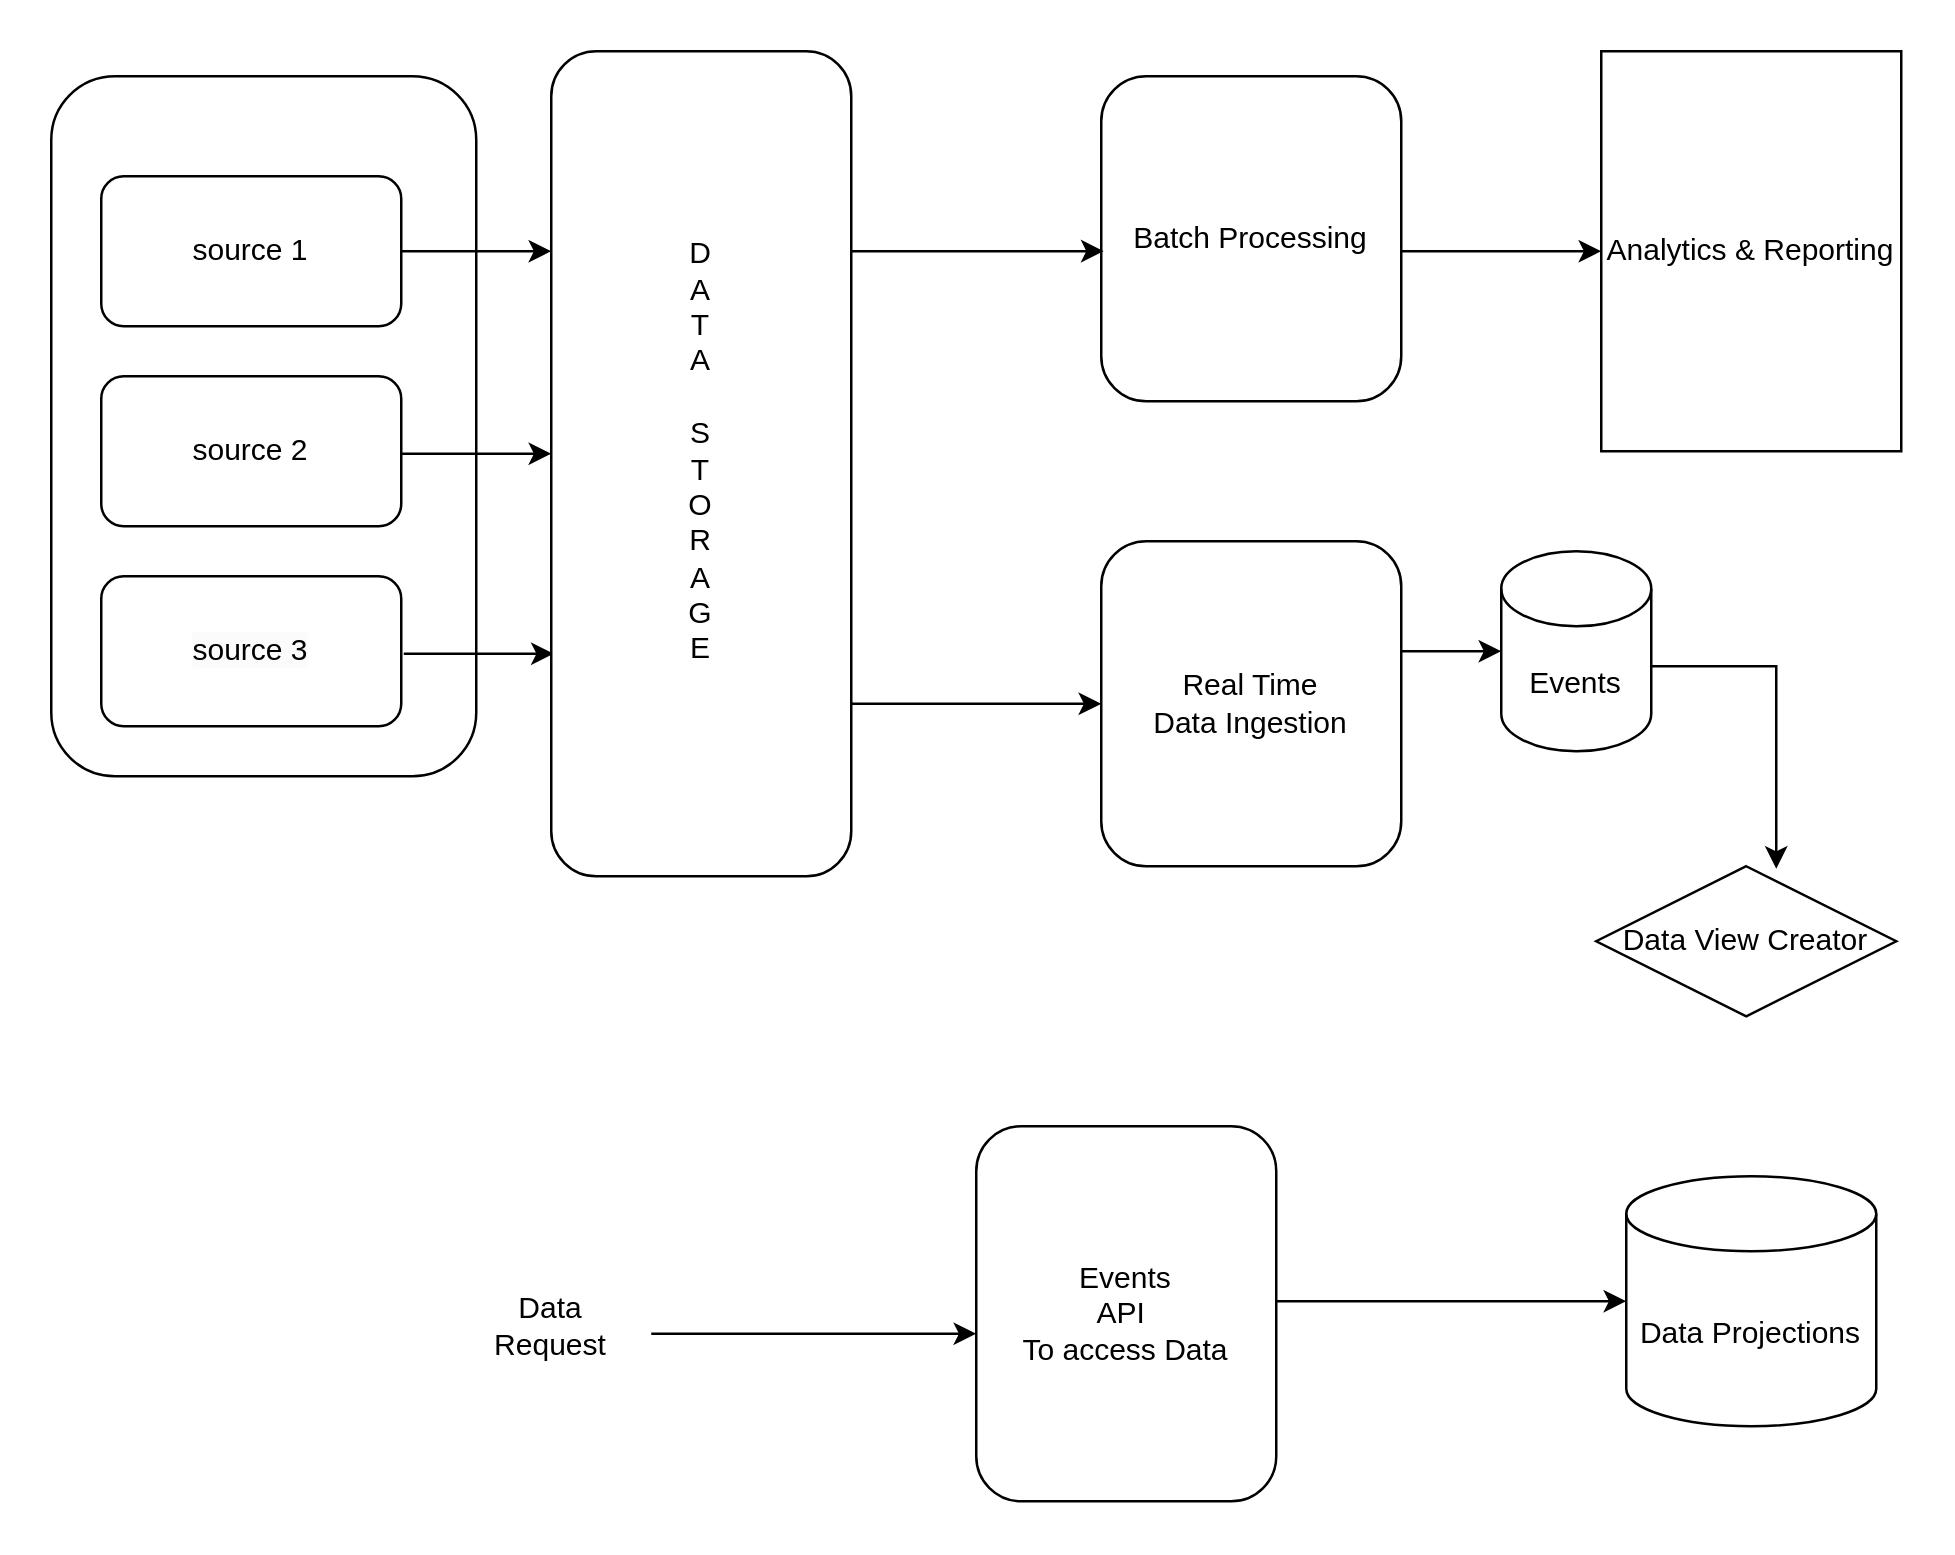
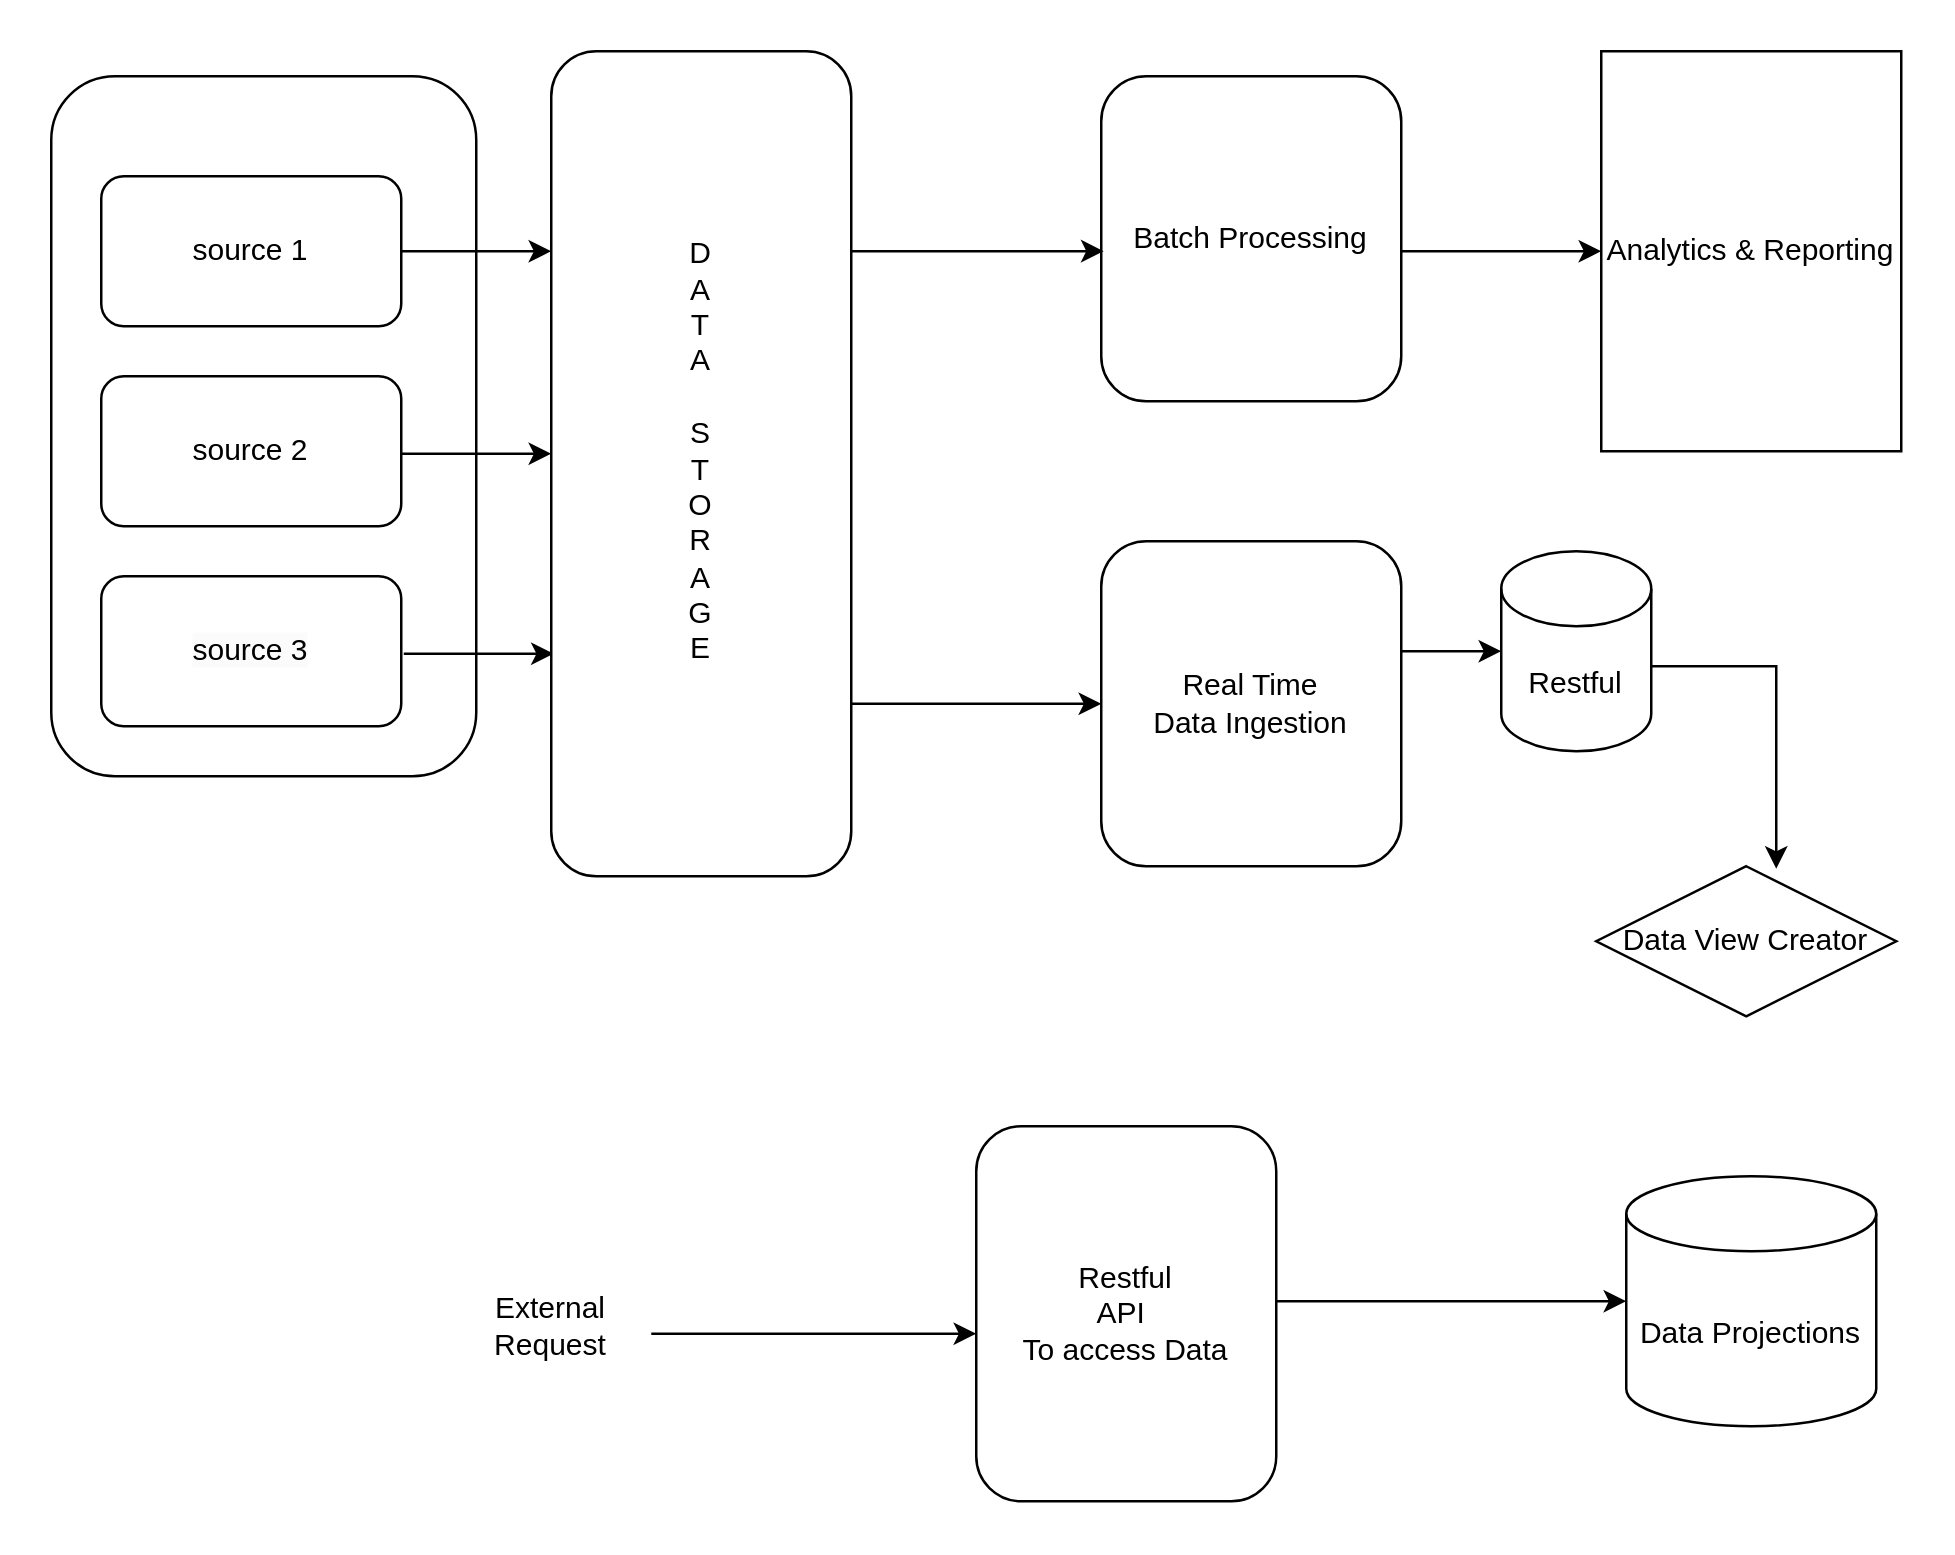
  <mxCell id="0" />
  <mxCell id="1" parent="0" />
  <mxCell id="2" value="" style="rounded=1;whiteSpace=wrap;html=1;" vertex="1" parent="1"><mxGeometry x="20" y="30" width="170" height="280" as="geometry" /></mxCell>
  <mxCell id="3" value="source 1" style="rounded=1;whiteSpace=wrap;html=1;" vertex="1" parent="1"><mxGeometry x="40" y="70" width="120" height="60" as="geometry" /></mxCell>
  <mxCell id="4" value="source 2" style="rounded=1;whiteSpace=wrap;html=1;" vertex="1" parent="1"><mxGeometry x="40" y="150" width="120" height="60" as="geometry" /></mxCell>
  <mxCell id="5" value="&lt;span style=&quot;color: rgb(0, 0, 0); font-family: Helvetica; font-size: 12px; font-style: normal; font-variant-ligatures: normal; font-variant-caps: normal; font-weight: 400; letter-spacing: normal; orphans: 2; text-align: center; text-indent: 0px; text-transform: none; widows: 2; word-spacing: 0px; -webkit-text-stroke-width: 0px; background-color: rgb(251, 251, 251); text-decoration-thickness: initial; text-decoration-style: initial; text-decoration-color: initial; float: none; display: inline !important;&quot;&gt;source 3&lt;/span&gt;" style="rounded=1;whiteSpace=wrap;html=1;" vertex="1" parent="1"><mxGeometry x="40" y="230" width="120" height="60" as="geometry" /></mxCell>
  <mxCell id="6" value="" style="endArrow=classic;html=1;rounded=0;" edge="1" parent="1"><mxGeometry width="50" height="50" relative="1" as="geometry"><mxPoint x="160" y="100" as="sourcePoint" /><mxPoint x="220" y="100" as="targetPoint" /></mxGeometry></mxCell>
  <mxCell id="7" value="" style="endArrow=classic;html=1;rounded=0;" edge="1" parent="1"><mxGeometry width="50" height="50" relative="1" as="geometry"><mxPoint x="160" y="181" as="sourcePoint" /><mxPoint x="220" y="181" as="targetPoint" /></mxGeometry></mxCell>
  <mxCell id="8" value="" style="endArrow=classic;html=1;rounded=0;" edge="1" parent="1"><mxGeometry width="50" height="50" relative="1" as="geometry"><mxPoint x="161" y="261" as="sourcePoint" /><mxPoint x="221" y="261" as="targetPoint" /></mxGeometry></mxCell>
  <mxCell id="9" value="Real Time &lt;br&gt;Data Ingestion" style="rounded=1;whiteSpace=wrap;html=1;" vertex="1" parent="1"><mxGeometry x="440" y="216" width="120" height="130" as="geometry" /></mxCell>
  <mxCell id="10" value="" style="rounded=1;whiteSpace=wrap;html=1;" vertex="1" parent="1"><mxGeometry x="220" y="20" width="120" height="330" as="geometry" /></mxCell>
  <mxCell id="11" value="D&lt;br&gt;A&lt;br&gt;T&lt;br&gt;A&lt;br&gt;&lt;br&gt;S&lt;br&gt;T&lt;br&gt;O&lt;br&gt;R&lt;br&gt;A&lt;br&gt;G&lt;br&gt;E" style="text;html=1;strokeColor=none;fillColor=none;align=center;verticalAlign=middle;whiteSpace=wrap;rounded=0;" vertex="1" parent="1"><mxGeometry x="250" y="50" width="60" height="260" as="geometry" /></mxCell>
  <mxCell id="12" value="" style="endArrow=classic;html=1;rounded=0;exitX=1;exitY=0.791;exitDx=0;exitDy=0;exitPerimeter=0;" edge="1" parent="1" source="10" target="9"><mxGeometry width="50" height="50" relative="1" as="geometry"><mxPoint x="350" y="290" as="sourcePoint" /><mxPoint x="430" y="290.5" as="targetPoint" /></mxGeometry></mxCell>
  <mxCell id="13" value="Batch Processing" style="rounded=1;whiteSpace=wrap;html=1;" vertex="1" parent="1"><mxGeometry x="440" y="30" width="120" height="130" as="geometry" /></mxCell>
  <mxCell id="14" value="" style="endArrow=classic;html=1;rounded=0;entryX=0.008;entryY=0.692;entryDx=0;entryDy=0;entryPerimeter=0;" edge="1" parent="1"><mxGeometry width="50" height="50" relative="1" as="geometry"><mxPoint x="340" y="100" as="sourcePoint" /><mxPoint x="440.96" y="99.96" as="targetPoint" /></mxGeometry></mxCell>
  <mxCell id="15" value="Analytics &amp;amp; Reporting" style="whiteSpace=wrap;html=1;rounded=0;" vertex="1" parent="1"><mxGeometry x="640" y="20" width="120" height="160" as="geometry" /></mxCell>
  <mxCell id="16" value="" style="endArrow=classic;html=1;rounded=0;entryX=0;entryY=0.5;entryDx=0;entryDy=0;" edge="1" parent="1" target="15"><mxGeometry width="50" height="50" relative="1" as="geometry"><mxPoint x="560" y="100" as="sourcePoint" /><mxPoint x="610" y="50" as="targetPoint" /></mxGeometry></mxCell>
  <mxCell id="17" value="Data Projections" style="shape=cylinder3;whiteSpace=wrap;html=1;boundedLbl=1;backgroundOutline=1;size=15;" vertex="1" parent="1"><mxGeometry x="650" y="470" width="100" height="100" as="geometry" /></mxCell>
- <mxCell id="18" value="Events" style="shape=cylinder3;whiteSpace=wrap;html=1;boundedLbl=1;backgroundOutline=1;size=15;" vertex="1" parent="1"><mxGeometry x="600" y="220" width="60" height="80" as="geometry" /></mxCell>
+ <mxCell id="18" value="Restful" style="shape=cylinder3;whiteSpace=wrap;html=1;boundedLbl=1;backgroundOutline=1;size=15;" vertex="1" parent="1"><mxGeometry x="600" y="220" width="60" height="80" as="geometry" /></mxCell>
  <mxCell id="19" value="" style="endArrow=classic;html=1;rounded=0;" edge="1" parent="1"><mxGeometry width="50" height="50" relative="1" as="geometry"><mxPoint x="560" y="260" as="sourcePoint" /><mxPoint x="600" y="260" as="targetPoint" /></mxGeometry></mxCell>
  <mxCell id="20" value="Data View Creator" style="rhombus;whiteSpace=wrap;html=1;" vertex="1" parent="1"><mxGeometry x="638" y="346" width="120" height="60" as="geometry" /></mxCell>
  <mxCell id="21" value="" style="endArrow=classic;html=1;rounded=0;entryX=0.6;entryY=0.017;entryDx=0;entryDy=0;entryPerimeter=0;" edge="1" parent="1" target="20"><mxGeometry width="50" height="50" relative="1" as="geometry"><mxPoint x="660" y="266" as="sourcePoint" /><mxPoint x="710" y="216" as="targetPoint" /><Array as="points"><mxPoint x="710" y="266" /></Array></mxGeometry></mxCell>
- <mxCell id="22" value="Events &lt;br&gt;API&amp;nbsp;&lt;br&gt;To access Data&lt;br&gt;" style="rounded=1;whiteSpace=wrap;html=1;" vertex="1" parent="1"><mxGeometry x="390" y="450" width="120" height="150" as="geometry" /></mxCell>
+ <mxCell id="22" value="Restful &lt;br&gt;API&amp;nbsp;&lt;br&gt;To access Data&lt;br&gt;" style="rounded=1;whiteSpace=wrap;html=1;" vertex="1" parent="1"><mxGeometry x="390" y="450" width="120" height="150" as="geometry" /></mxCell>
  <mxCell id="23" value="" style="endArrow=classic;html=1;rounded=0;entryX=0;entryY=0.5;entryDx=0;entryDy=0;entryPerimeter=0;" edge="1" parent="1" target="17"><mxGeometry width="50" height="50" relative="1" as="geometry"><mxPoint x="510" y="520" as="sourcePoint" /><mxPoint x="560" y="470" as="targetPoint" /></mxGeometry></mxCell>
  <mxCell id="24" value="" style="endArrow=classic;html=1;rounded=0;" edge="1" parent="1"><mxGeometry width="50" height="50" relative="1" as="geometry"><mxPoint x="260" y="533" as="sourcePoint" /><mxPoint x="390" y="533" as="targetPoint" /></mxGeometry></mxCell>
- <mxCell id="25" value="Data&lt;br&gt;Request" style="text;html=1;strokeColor=none;fillColor=none;align=center;verticalAlign=middle;whiteSpace=wrap;rounded=0;" vertex="1" parent="1"><mxGeometry x="170" y="500" width="100" height="60" as="geometry" /></mxCell>
+ <mxCell id="25" value="External&lt;br&gt;Request" style="text;html=1;strokeColor=none;fillColor=none;align=center;verticalAlign=middle;whiteSpace=wrap;rounded=0;" vertex="1" parent="1"><mxGeometry x="170" y="500" width="100" height="60" as="geometry" /></mxCell>
